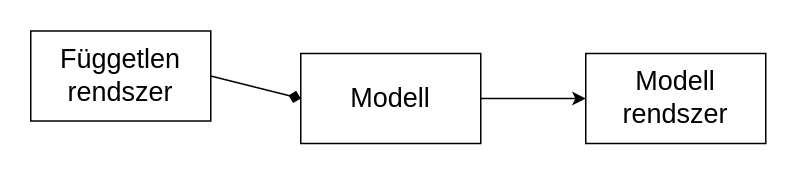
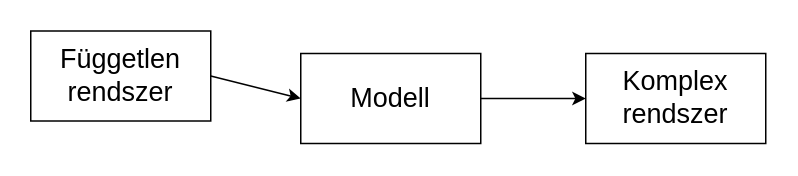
  <mxCell id="0" />
  <mxCell id="1" parent="0" />
  <mxCell id="2" value="&lt;font style=&quot;font-size: 18px&quot;&gt;Független rendszer&lt;/font&gt;" style="rounded=0;whiteSpace=wrap;html=1;" vertex="1" parent="1"><mxGeometry x="20" y="20" width="120" height="60" as="geometry" /></mxCell>
  <mxCell id="3" value="&lt;font style=&quot;font-size: 18px&quot;&gt;Modell&lt;/font&gt;" style="rounded=0;whiteSpace=wrap;html=1;" vertex="1" parent="1"><mxGeometry x="200" y="35" width="120" height="60" as="geometry" /></mxCell>
- <mxCell id="4" value="&lt;font style=&quot;font-size: 18px&quot;&gt;Modell rendszer&lt;/font&gt;" style="rounded=0;whiteSpace=wrap;html=1;" vertex="1" parent="1"><mxGeometry x="390" y="35" width="120" height="60" as="geometry" /></mxCell>
- <mxCell id="5" value="" style="endArrow=diamond;html=1;entryX=0;entryY=0.5;entryDx=0;entryDy=0;exitX=1;exitY=0.5;exitDx=0;exitDy=0;" edge="1" parent="1" source="2" target="3"><mxGeometry width="50" height="50" relative="1" as="geometry"><mxPoint x="150" y="135" as="sourcePoint" /><mxPoint x="460" y="105" as="targetPoint" /></mxGeometry></mxCell>
+ <mxCell id="4" value="&lt;font style=&quot;font-size: 18px&quot;&gt;Komplex rendszer&lt;/font&gt;" style="rounded=0;whiteSpace=wrap;html=1;" vertex="1" parent="1"><mxGeometry x="390" y="35" width="120" height="60" as="geometry" /></mxCell>
+ <mxCell id="5" value="" style="endArrow=classic;html=1;entryX=0;entryY=0.5;entryDx=0;entryDy=0;exitX=1;exitY=0.5;exitDx=0;exitDy=0;" edge="1" parent="1" source="2" target="3"><mxGeometry width="50" height="50" relative="1" as="geometry"><mxPoint x="150" y="135" as="sourcePoint" /><mxPoint x="460" y="105" as="targetPoint" /></mxGeometry></mxCell>
  <mxCell id="6" value="" style="endArrow=classic;html=1;entryX=0;entryY=0.5;entryDx=0;entryDy=0;exitX=1;exitY=0.5;exitDx=0;exitDy=0;" edge="1" parent="1" source="3" target="4"><mxGeometry width="50" height="50" relative="1" as="geometry"><mxPoint x="340" y="125" as="sourcePoint" /><mxPoint x="330" y="85" as="targetPoint" /></mxGeometry></mxCell>
